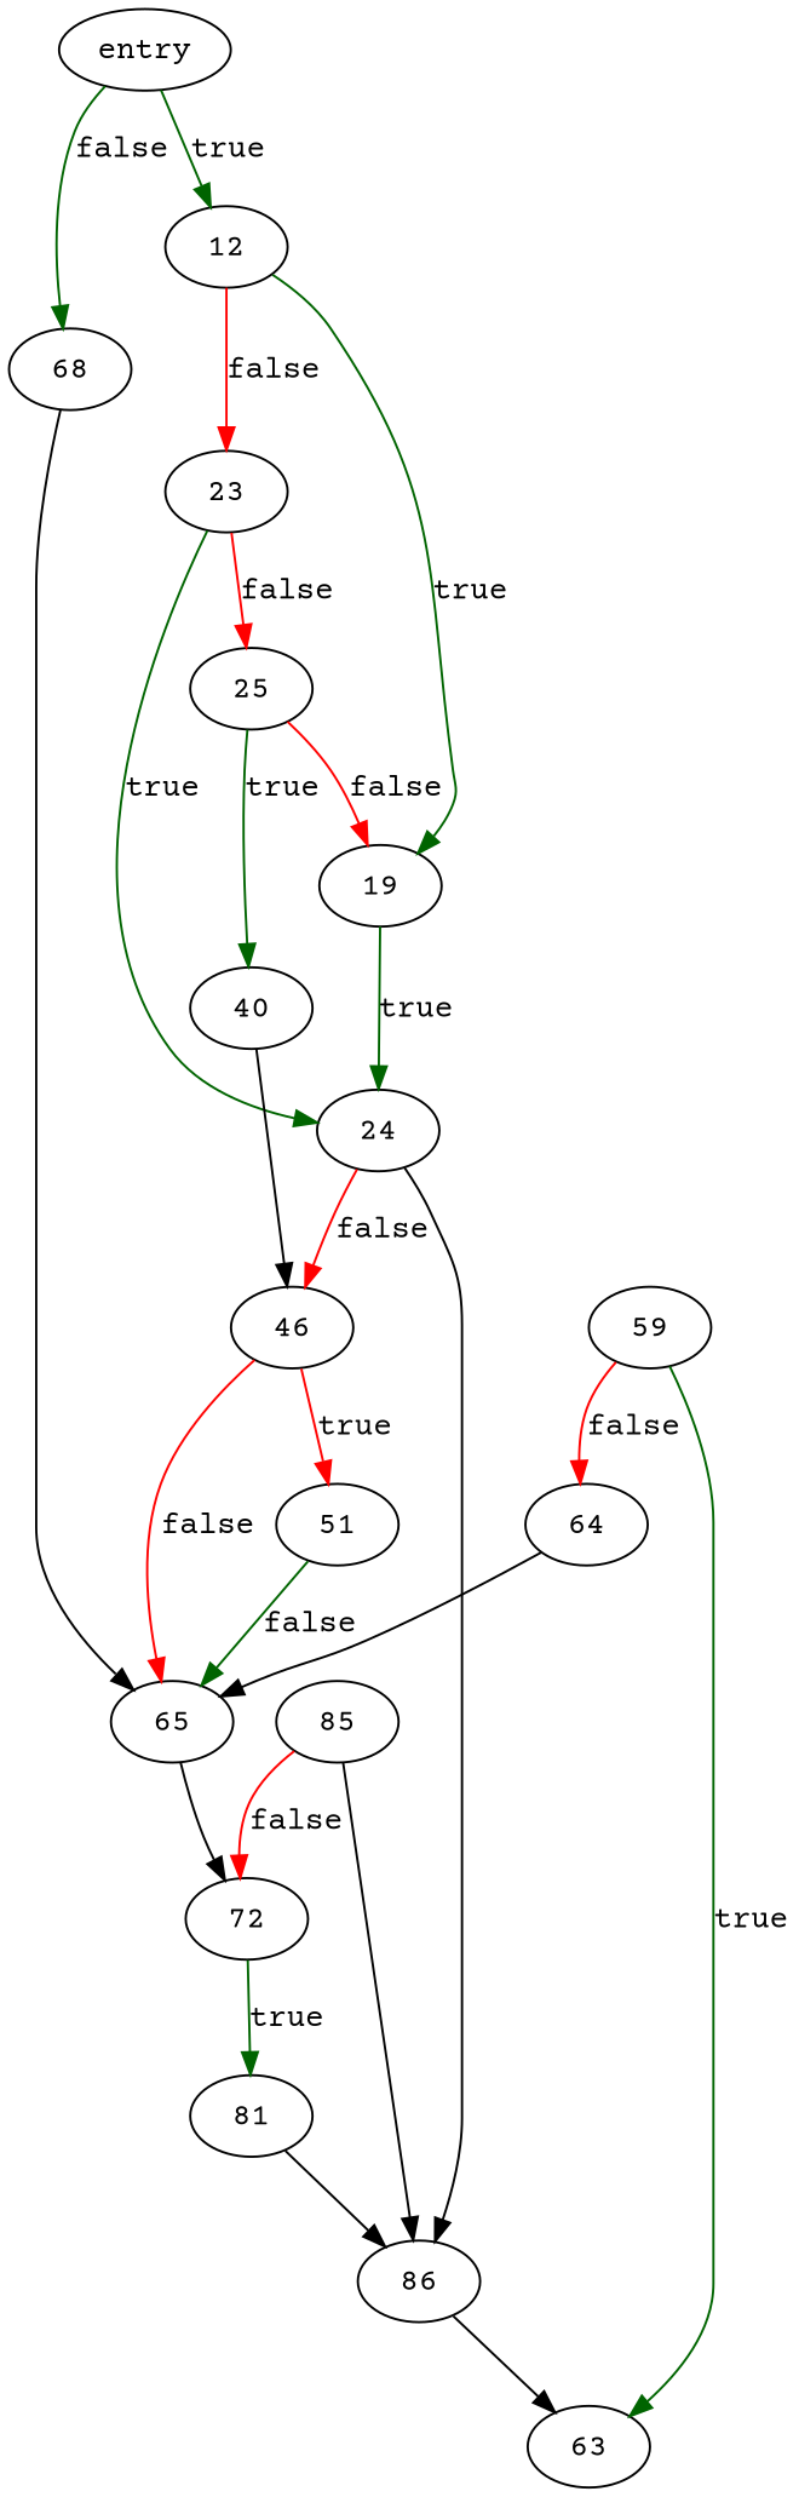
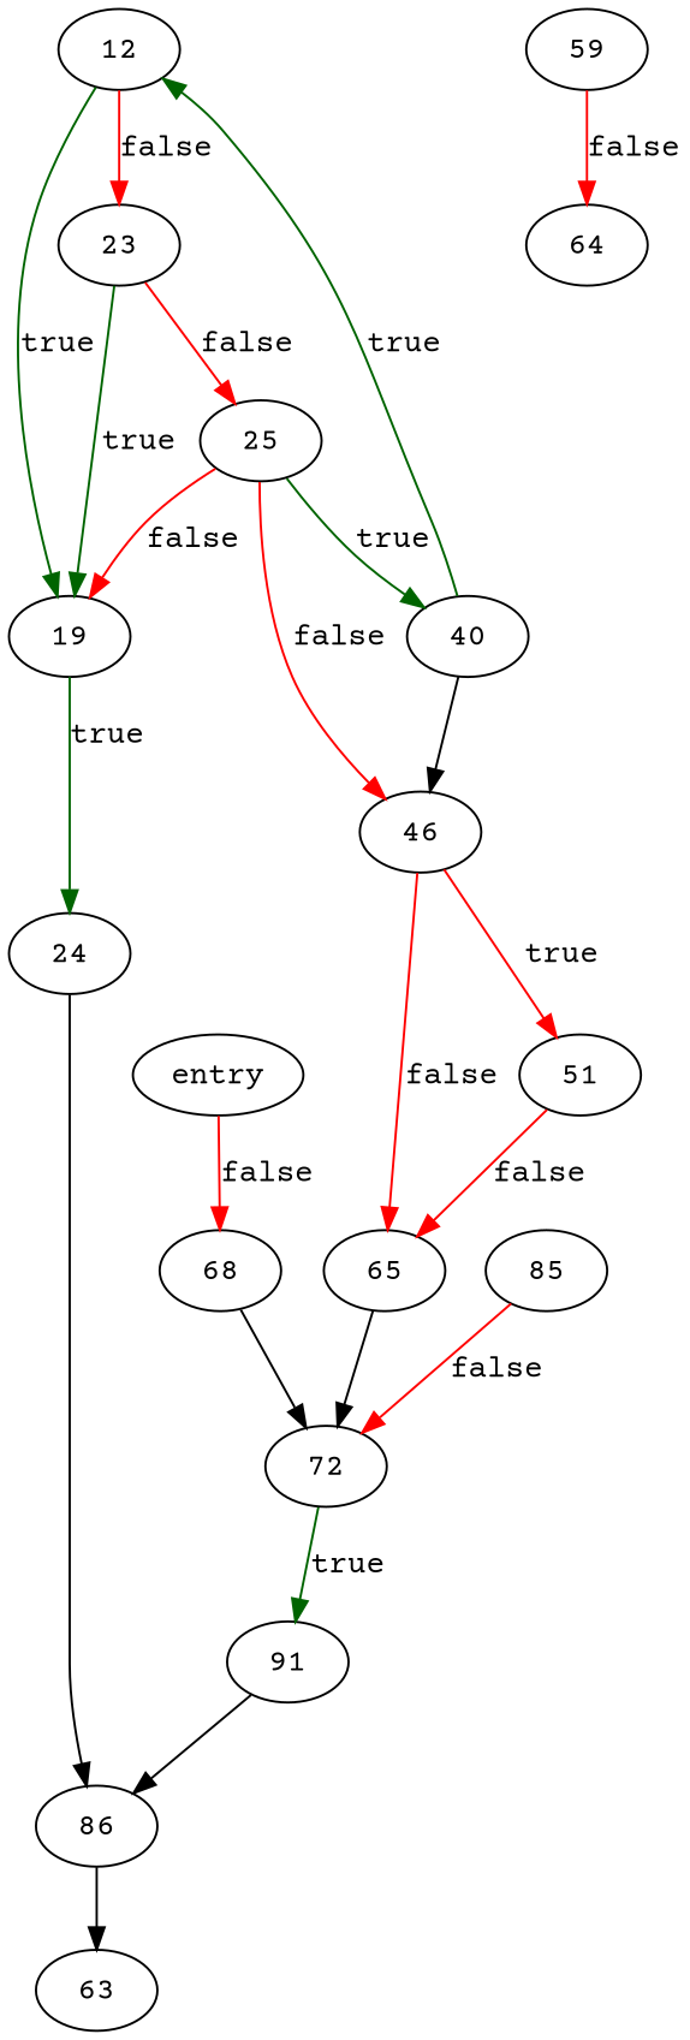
  digraph {
    fontname="Courier Prime"
    node [fontname="Courier Prime"]
    edge [color=red fontname="Courier Prime"]
    n1 [label=entry]
    12
    68
    19
    23
    72
    24
    25
    86
    40
    46
    63
    51
    65
    59
    64
-   81
+   81 [label=91]
    85
-   n1 -> 12 [color=darkgreen label=true]
-   n1 -> 68 [color=darkgreen label=false]
+   40 -> 12 [color=darkgreen label=true]
+   n1 -> 68 [label=false]
    12 -> 19 [color=darkgreen label=true]
    12 -> 23 [label=false]
-   68 -> 65 [color=""]
+   68 -> 72 [color=""]
    19 -> 24 [color=darkgreen label=true]
-   23 -> 24 [color=darkgreen label=true]
+   23 -> 19 [color=darkgreen label=true]
    23 -> 25 [label=false]
    72 -> 81 [color=darkgreen label=true]
    24 -> 86 [color=""]
    25 -> 19 [label=false]
    25 -> 40 [color=darkgreen label=true]
-   24 -> 46 [label=false]
+   25 -> 46 [label=false]
    86 -> 63 [color=""]
    40 -> 46 [color=""]
    46 -> 51 [label=true]
    46 -> 65 [label=false]
-   51 -> 65 [color=darkgreen label=false]
+   51 -> 65 [label=false]
    65 -> 72 [color=""]
-   59 -> 63 [color=darkgreen label=true]
    59 -> 64 [label=false]
-   64 -> 65 [color=""]
    81 -> 86 [color=""]
    85 -> 72 [label=false]
-   85 -> 86 [color=""]
  }
